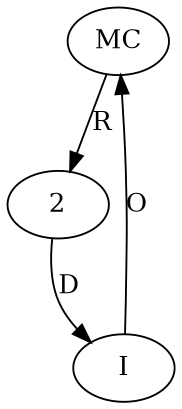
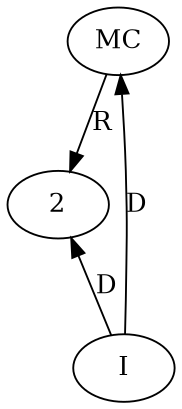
  digraph {
    node [t=Thread]
    edge [arrowhead=normal]
    n1 [l=368 label=MC s="start()"]
    2 [n=tin]
    n3 [l=356 label=I]
    n1 -> 2 [label=R]
-   n3 -> n1 [label=O]
-   2 -> n3 [label=D]
+   n3 -> n1 [label=D]
+   n3 -> 2 [label=D]
  }
